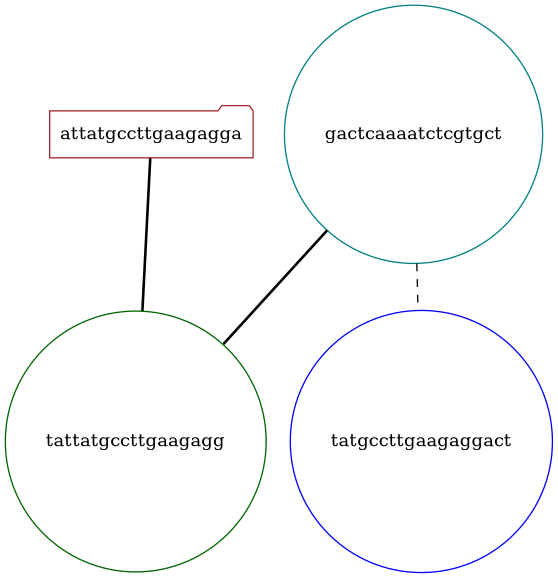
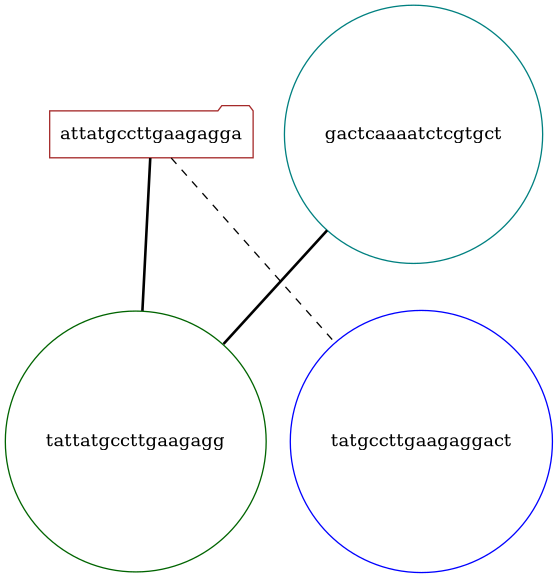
  graph {
    node [shape=circle]
    edge [style=bold]
    n1 [color=brown label=attatgccttgaagagga shape=folder]
    n2 [color=darkgreen label=tattatgccttgaagagg]
    n3 [color=teal label=gactcaaaatctcgtgct]
    n4 [color=blue label=tatgccttgaagaggact]
    n1 -- n2 [count=174 species_sens=69.92 species_spe=7.53]
    n3 -- n2 [count=170 species_sens=68.42 species_spe=7.69]
-   n3 -- n4 [count=181 species_sens=74.44 species_spe=9.09 style=dashed]
+   n1 -- n4 [count=181 species_sens=74.44 species_spe=9.09 style=dashed]
  }
